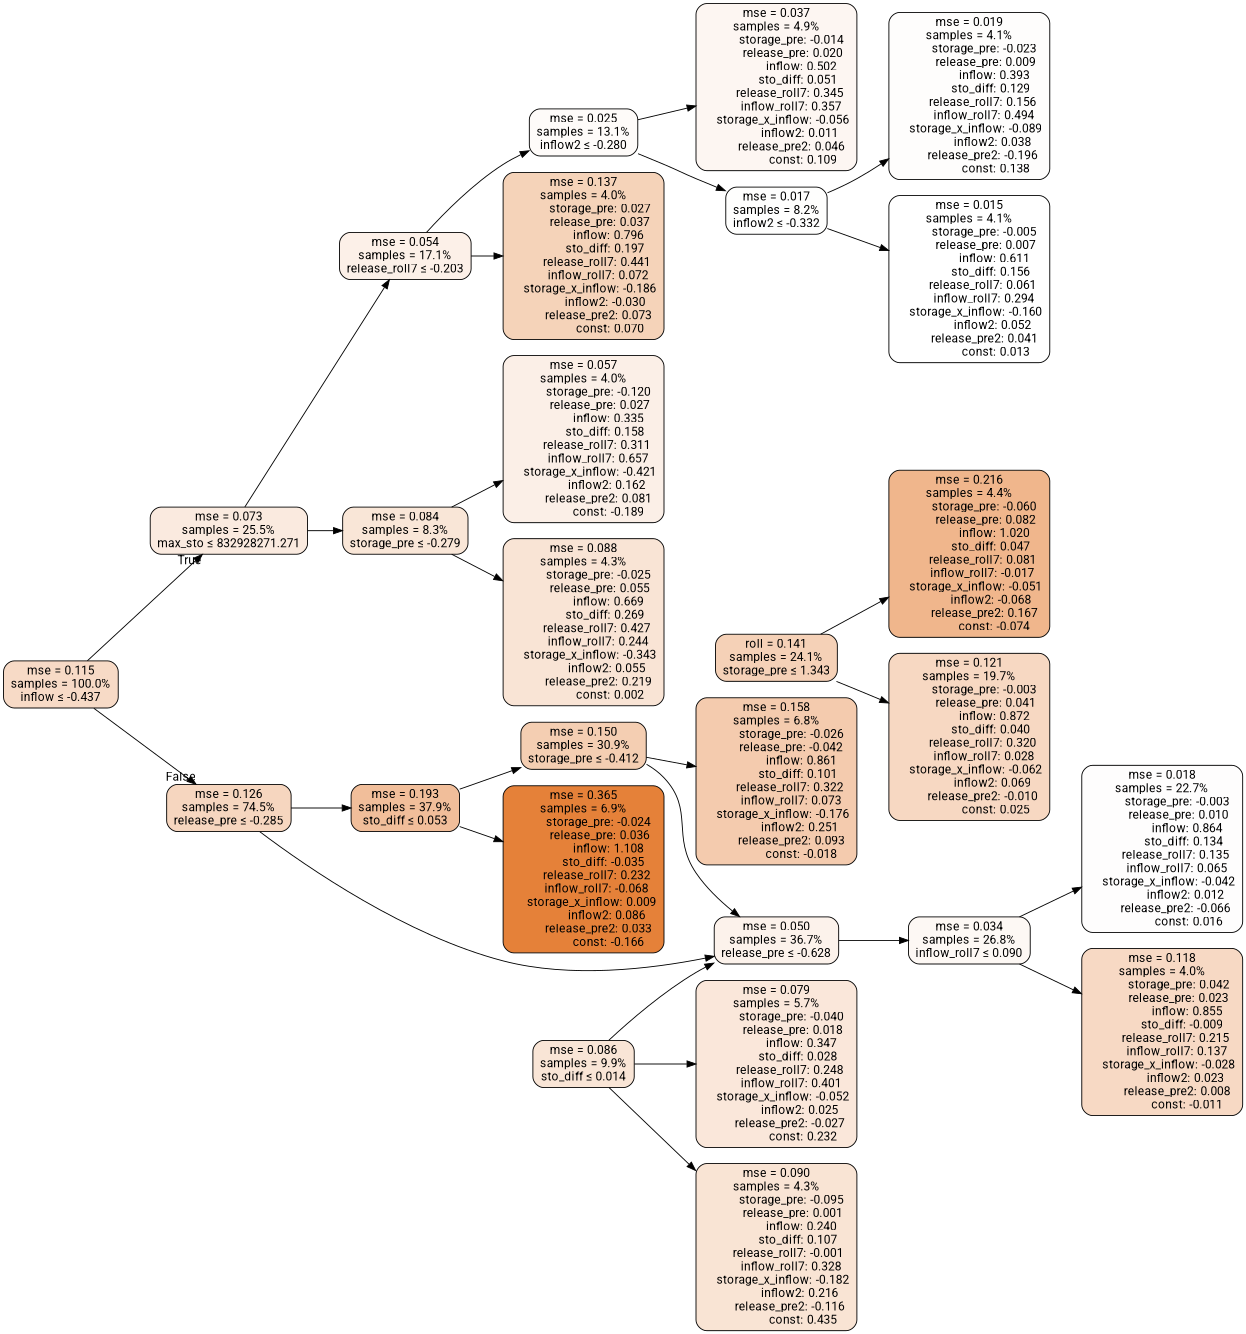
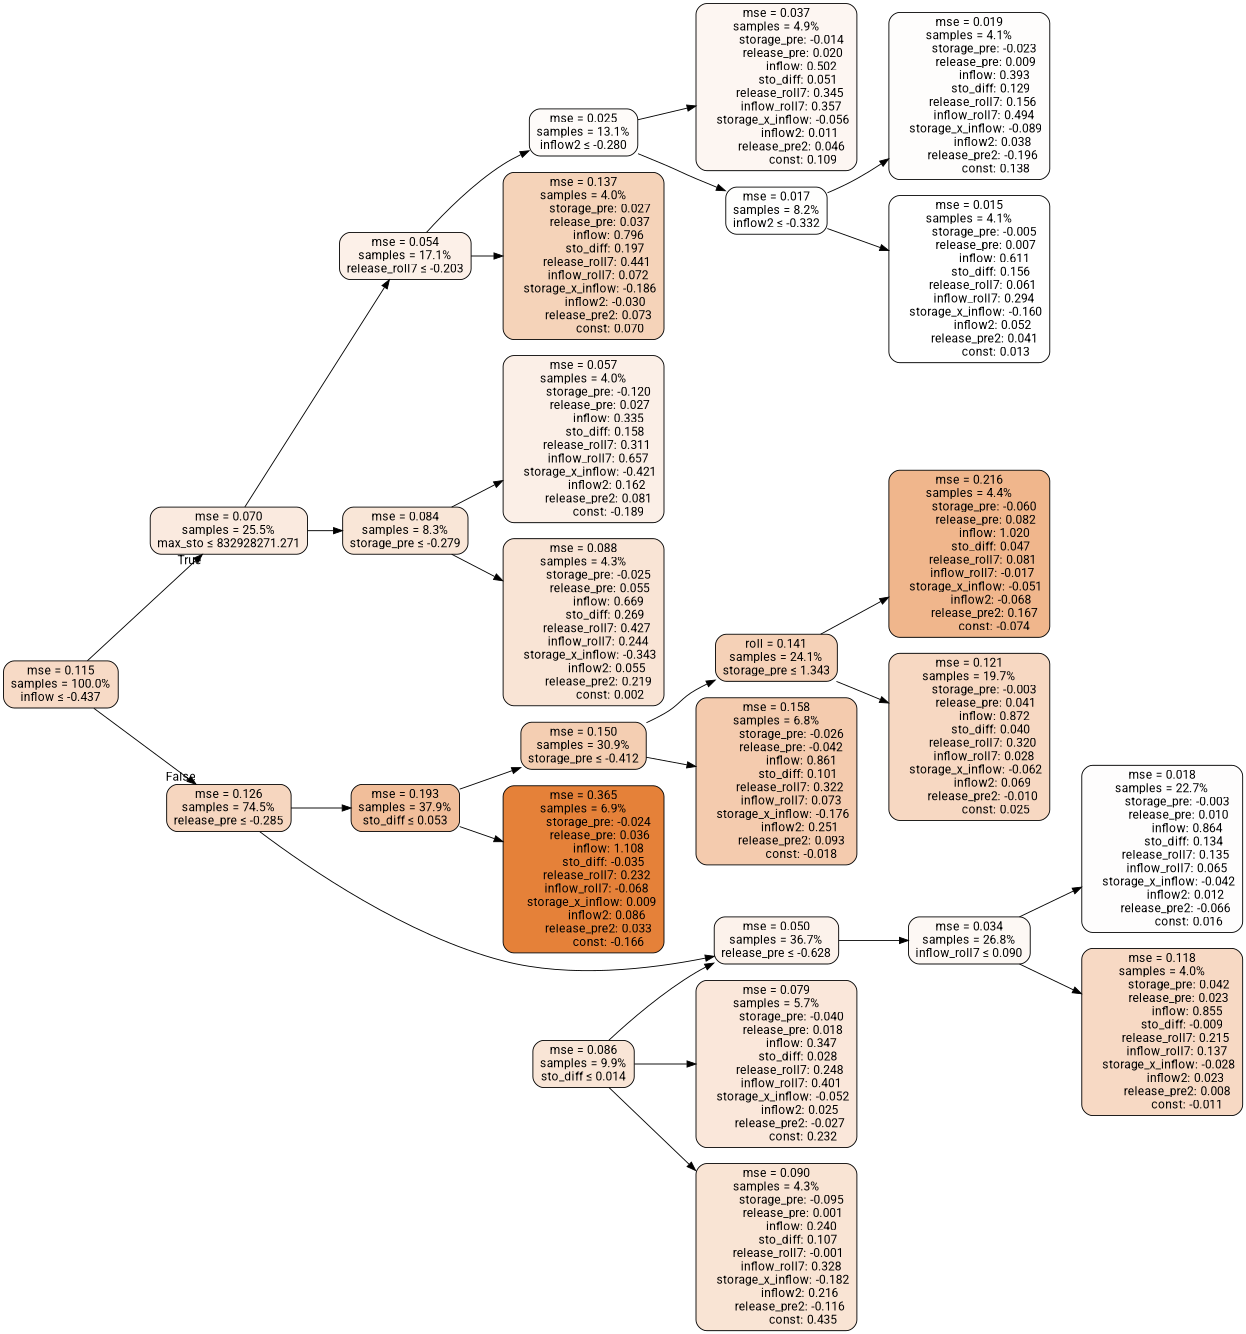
  digraph {
    fontname=Roboto
    rankdir=LR
    node [color=black fontname=Roboto shape=rectangle style="filled, rounded"]
    edge [fontname=Roboto]
    n1 [fillcolor="#f7dac6" label="mse = 0.115\nsamples = 100.0%\ninflow &le; -0.437"]
-   n2 [fillcolor="#faeadf" label="mse = 0.073\nsamples = 25.5%\nmax_sto &le; 832928271.271"]
+   n2 [fillcolor="#faeadf" label="mse = 0.070\nsamples = 25.5%\nmax_sto &le; 832928271.271"]
    n3 [fillcolor="#f6d6bf" label="mse = 0.126\nsamples = 74.5%\nrelease_pre &le; -0.285"]
    n4 [fillcolor="#fcf0e8" label="mse = 0.054\nsamples = 17.1%\nrelease_roll7 &le; -0.203"]
    n5 [fillcolor="#f9e6d7" label="mse = 0.084\nsamples = 8.3%\nstorage_pre &le; -0.279"]
    n6 [fillcolor="#fcf2eb" label="mse = 0.050\nsamples = 36.7%\nrelease_pre &le; -0.628"]
    n7 [fillcolor="#f1be9a" label="mse = 0.193\nsamples = 37.9%\nsto_diff &le; 0.053"]
    n8 [fillcolor="#fefbf9" label="mse = 0.025\nsamples = 13.1%\ninflow2 &le; -0.280"]
    n9 [fillcolor="#f5d3b9" label="mse = 0.137\nsamples = 4.0%\n          storage_pre: 0.027\n          release_pre: 0.037\n               inflow: 0.796\n             sto_diff: 0.197\n        release_roll7: 0.441\n         inflow_roll7: 0.072\n    storage_x_inflow: -0.186\n             inflow2: -0.030\n         release_pre2: 0.073\n                const: 0.070"]
    n10 [fillcolor="#fbefe7" label="mse = 0.057\nsamples = 4.0%\n         storage_pre: -0.120\n          release_pre: 0.027\n               inflow: 0.335\n             sto_diff: 0.158\n        release_roll7: 0.311\n         inflow_roll7: 0.657\n    storage_x_inflow: -0.421\n              inflow2: 0.162\n         release_pre2: 0.081\n               const: -0.189"]
    n11 [fillcolor="#f9e4d5" label="mse = 0.088\nsamples = 4.3%\n         storage_pre: -0.025\n          release_pre: 0.055\n               inflow: 0.669\n             sto_diff: 0.269\n        release_roll7: 0.427\n         inflow_roll7: 0.244\n    storage_x_inflow: -0.343\n              inflow2: 0.055\n         release_pre2: 0.219\n                const: 0.002"]
    n12 [fillcolor="#fefefd" label="mse = 0.017\nsamples = 8.2%\ninflow2 &le; -0.332"]
    n13 [fillcolor="#fdf6f2" label="mse = 0.037\nsamples = 4.9%\n         storage_pre: -0.014\n          release_pre: 0.020\n               inflow: 0.502\n             sto_diff: 0.051\n        release_roll7: 0.345\n         inflow_roll7: 0.357\n    storage_x_inflow: -0.056\n              inflow2: 0.011\n         release_pre2: 0.046\n                const: 0.109"]
    n14 [fillcolor="#ffffff" label="mse = 0.015\nsamples = 4.1%\n         storage_pre: -0.005\n          release_pre: 0.007\n               inflow: 0.611\n             sto_diff: 0.156\n        release_roll7: 0.061\n         inflow_roll7: 0.294\n    storage_x_inflow: -0.160\n              inflow2: 0.052\n         release_pre2: 0.041\n                const: 0.013"]
    n15 [fillcolor="#fefdfc" label="mse = 0.019\nsamples = 4.1%\n         storage_pre: -0.023\n          release_pre: 0.009\n               inflow: 0.393\n             sto_diff: 0.129\n        release_roll7: 0.156\n         inflow_roll7: 0.494\n    storage_x_inflow: -0.089\n              inflow2: 0.038\n        release_pre2: -0.196\n                const: 0.138"]
    n16 [fillcolor="#fdf8f4" label="mse = 0.034\nsamples = 26.8%\ninflow_roll7 &le; 0.090"]
    n17 [fillcolor="#f4ceb2" label="mse = 0.150\nsamples = 30.9%\nstorage_pre &le; -0.412"]
    n18 [fillcolor="#e58139" label="mse = 0.365\nsamples = 6.9%\n         storage_pre: -0.024\n          release_pre: 0.036\n               inflow: 1.108\n            sto_diff: -0.035\n        release_roll7: 0.232\n        inflow_roll7: -0.068\n     storage_x_inflow: 0.009\n              inflow2: 0.086\n         release_pre2: 0.033\n               const: -0.166"]
    n19 [fillcolor="#f9e5d6" label="mse = 0.086\nsamples = 9.9%\nsto_diff &le; 0.014"]
    n20 [fillcolor="#f9e4d4" label="mse = 0.090\nsamples = 4.3%\n         storage_pre: -0.095\n          release_pre: 0.001\n               inflow: 0.240\n             sto_diff: 0.107\n       release_roll7: -0.001\n         inflow_roll7: 0.328\n    storage_x_inflow: -0.182\n              inflow2: 0.216\n        release_pre2: -0.116\n                const: 0.435"]
    n21 [fillcolor="#fae7da" label="mse = 0.079\nsamples = 5.7%\n         storage_pre: -0.040\n          release_pre: 0.018\n               inflow: 0.347\n             sto_diff: 0.028\n        release_roll7: 0.248\n         inflow_roll7: 0.401\n    storage_x_inflow: -0.052\n              inflow2: 0.025\n        release_pre2: -0.027\n                const: 0.232"]
    n22 [fillcolor="#fefdfd" label="mse = 0.018\nsamples = 22.7%\n         storage_pre: -0.003\n          release_pre: 0.010\n               inflow: 0.864\n             sto_diff: 0.134\n        release_roll7: 0.135\n         inflow_roll7: 0.065\n    storage_x_inflow: -0.042\n              inflow2: 0.012\n        release_pre2: -0.066\n                const: 0.016"]
    n23 [fillcolor="#f7d9c4" label="mse = 0.118\nsamples = 4.0%\n          storage_pre: 0.042\n          release_pre: 0.023\n               inflow: 0.855\n            sto_diff: -0.009\n        release_roll7: 0.215\n         inflow_roll7: 0.137\n    storage_x_inflow: -0.028\n              inflow2: 0.023\n         release_pre2: 0.008\n               const: -0.011"]
    n24 [fillcolor="#f4cbae" label="mse = 0.158\nsamples = 6.8%\n         storage_pre: -0.026\n         release_pre: -0.042\n               inflow: 0.861\n             sto_diff: 0.101\n        release_roll7: 0.322\n         inflow_roll7: 0.073\n    storage_x_inflow: -0.176\n              inflow2: 0.251\n         release_pre2: 0.093\n               const: -0.018"]
    n25 [fillcolor="#f5d1b7" label="roll = 0.141\nsamples = 24.1%\nstorage_pre &le; 1.343"]
    n26 [fillcolor="#f7d8c2" label="mse = 0.121\nsamples = 19.7%\n         storage_pre: -0.003\n          release_pre: 0.041\n               inflow: 0.872\n             sto_diff: 0.040\n        release_roll7: 0.320\n         inflow_roll7: 0.028\n    storage_x_inflow: -0.062\n              inflow2: 0.069\n        release_pre2: -0.010\n                const: 0.025"]
    n27 [fillcolor="#f0b68c" label="mse = 0.216\nsamples = 4.4%\n         storage_pre: -0.060\n          release_pre: 0.082\n               inflow: 1.020\n             sto_diff: 0.047\n        release_roll7: 0.081\n        inflow_roll7: -0.017\n    storage_x_inflow: -0.051\n             inflow2: -0.068\n         release_pre2: 0.167\n               const: -0.074"]
    n1 -> n2 [headlabel=True labelangle=45 labeldistance=2.5]
    n1 -> n3 [headlabel=False labelangle=-45 labeldistance=2.5]
    n2 -> n4
    n2 -> n5
    n3 -> n6
    n3 -> n7
    n4 -> n8
    n4 -> n9
    n5 -> n10
    n5 -> n11
    n6 -> n16
    n7 -> n17
    n7 -> n18
    n8 -> n12
    n8 -> n13
    n12 -> n14
    n12 -> n15
    n16 -> n22
    n16 -> n23
    n17 -> n24
-   n17 -> n6
+   n17 -> n25
    n19 -> n6
    n19 -> n20
    n19 -> n21
    n25 -> n26
    n25 -> n27
  }
